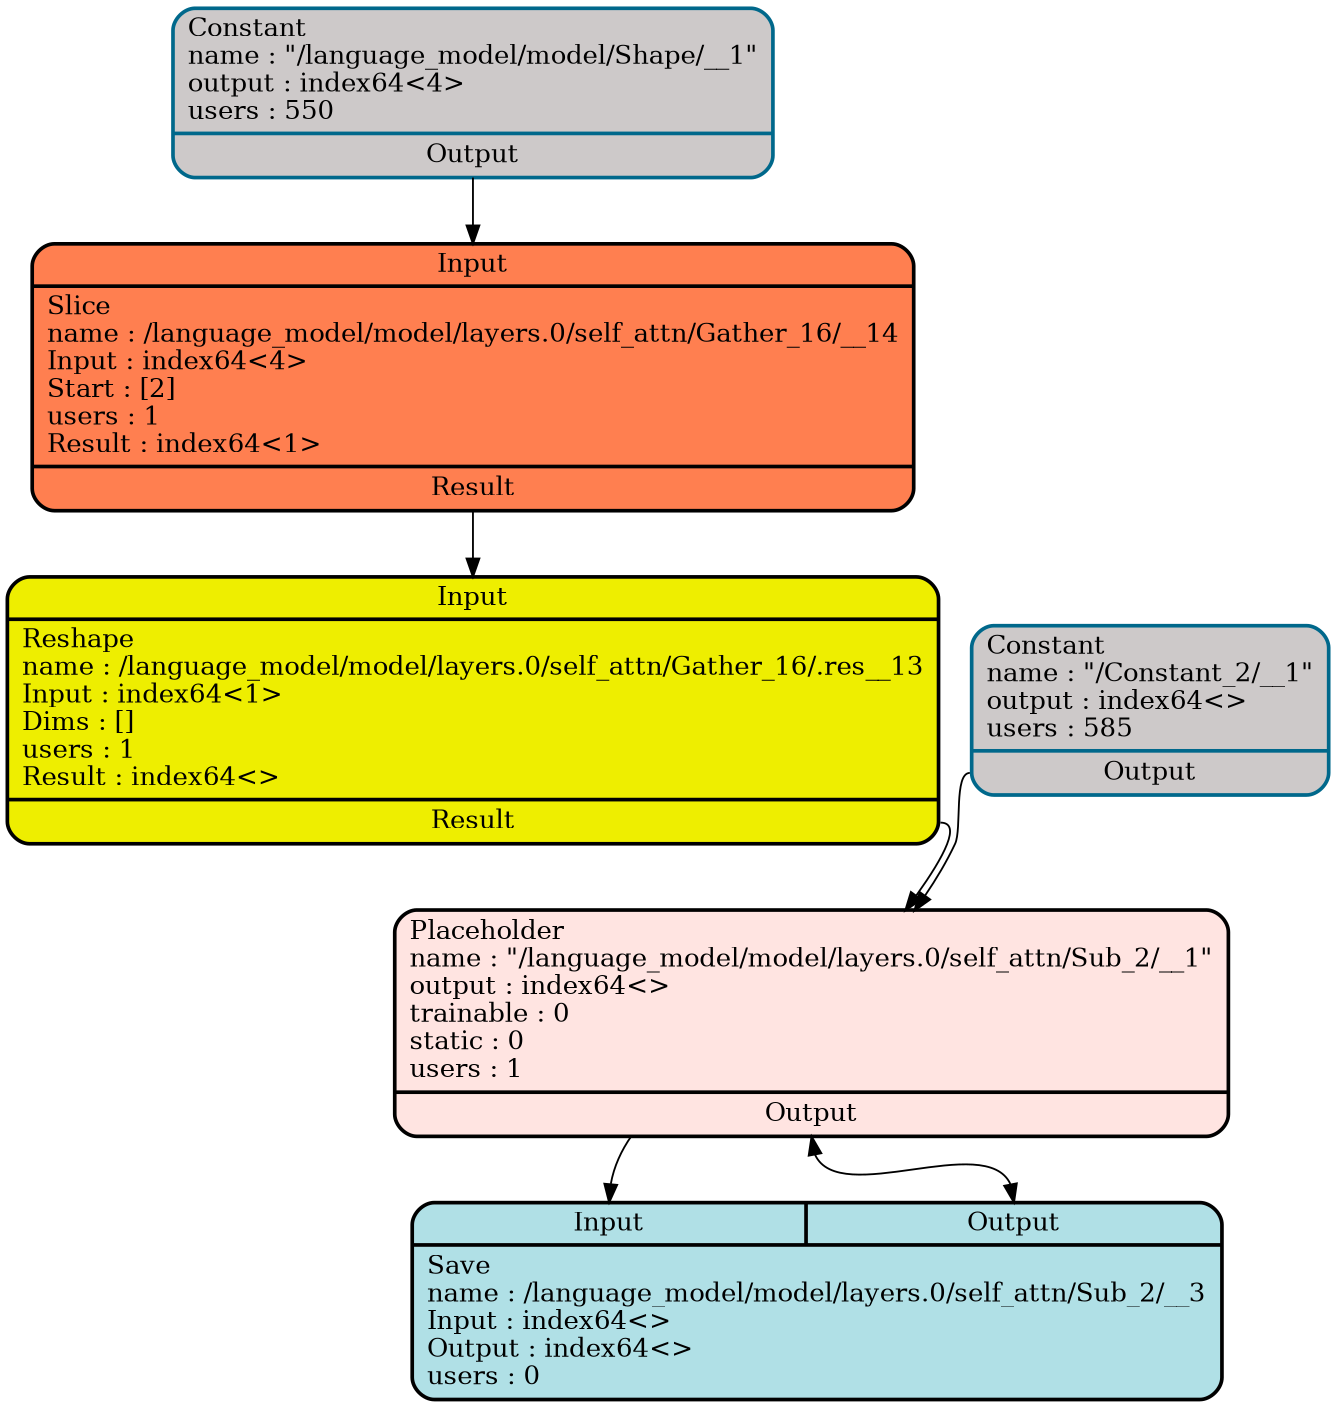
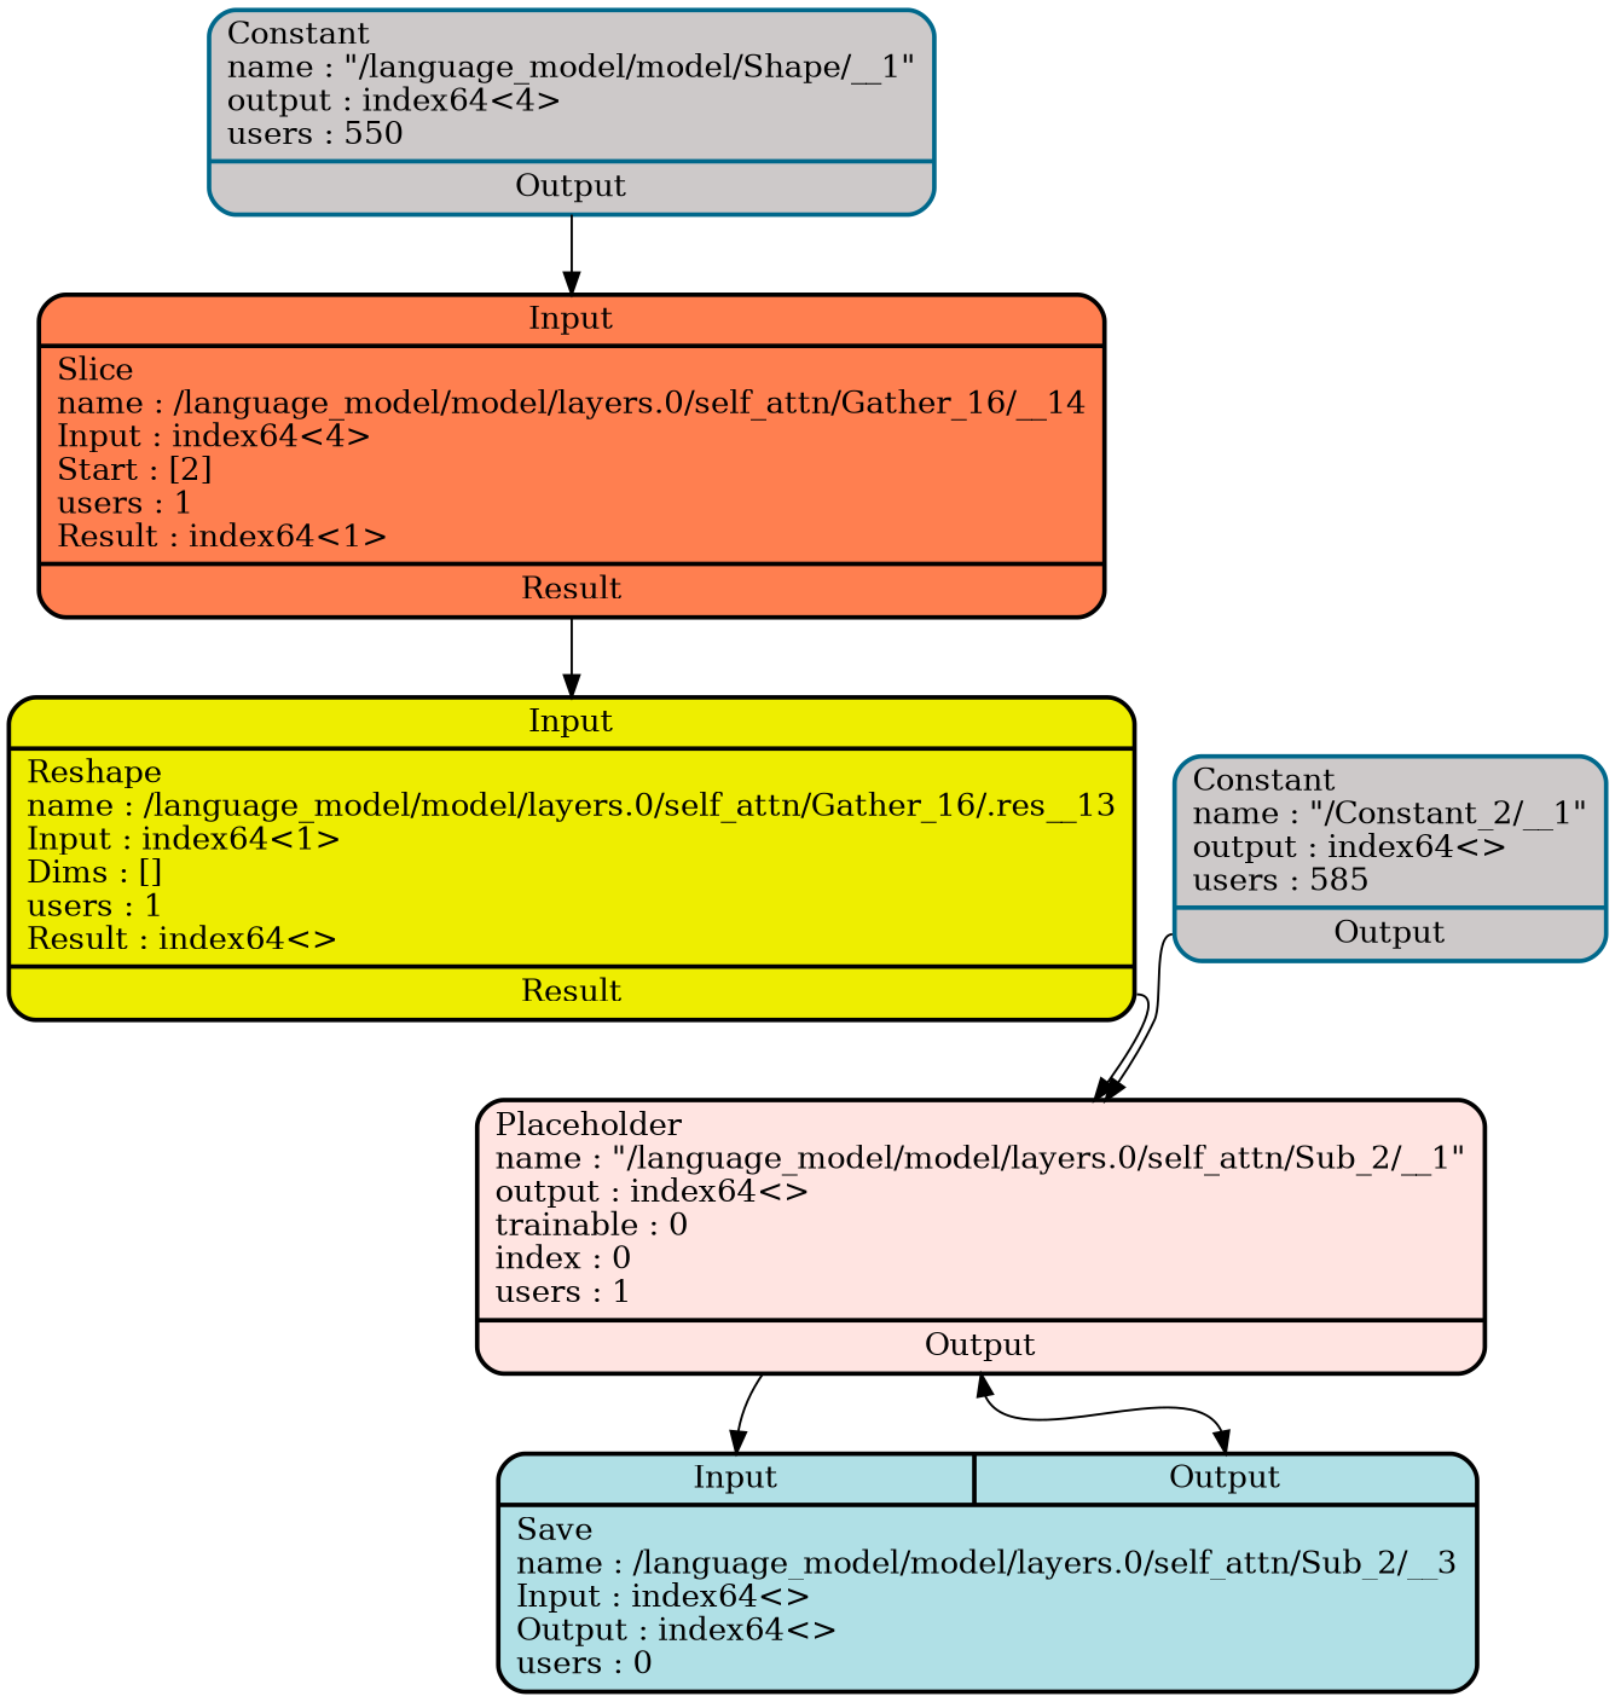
  digraph {
    rankdir=TB
    node [fillcolor=Snow3 penwidth=2 shape=record style="filled,rounded"]
    edge [headport=Input tailport=Output]
    n1 [fillcolor=PowderBlue label="{{<Input>Input|<Output>Output}|{Save\lname : /language_model/model/layers.0/self_attn/Sub_2/__3\lInput : index64\<\>\lOutput : index64\<\>\lusers : 0\l}}"]
-   n2 [fillcolor=MistyRose1 label="{{Placeholder\lname : \"/language_model/model/layers.0/self_attn/Sub_2/__1\"\loutput : index64\<\>\ltrainable : 0\lstatic : 0\lusers : 1\l}|{<Output>Output}}"]
+   n2 [fillcolor=MistyRose1 label="{{Placeholder\lname : \"/language_model/model/layers.0/self_attn/Sub_2/__1\"\loutput : index64\<\>\ltrainable : 0\lindex : 0\lusers : 1\l}|{<Output>Output}}"]
    n3 [fillcolor=Yellow2 label="{{<Input>Input}|{Reshape\lname : /language_model/model/layers.0/self_attn/Gather_16/.res__13\lInput : index64\<1\>\lDims : []\lusers : 1\lResult : index64\<\>\l}|{<Result>Result}}"]
    n4 [fillcolor=Coral label="{{<Input>Input}|{Slice\lname : /language_model/model/layers.0/self_attn/Gather_16/__14\lInput : index64\<4\>\lStart : [2]\lusers : 1\lResult : index64\<1\>\l}|{<Result>Result}}"]
    n5 [color=DeepSkyBlue4 label="{{Constant\lname : \"/language_model/model/Shape/__1\"\loutput : index64\<4\>\lusers : 550\l}|{<Output>Output}}"]
    n6 [color=DeepSkyBlue4 label="{{Constant\lname : \"/Constant_2/__1\"\loutput : index64\<\>\lusers : 585\l}|{<Output>Output}}"]
    n2 -> n1 [dir=both headport=Output]
    n2 -> n1 [tailport=Result]
    n3 -> n2 [headport=LHS tailport=Result]
    n4 -> n3 [tailport=Result]
    n5 -> n4
    n6 -> n2 [headport=RHS]
  }
